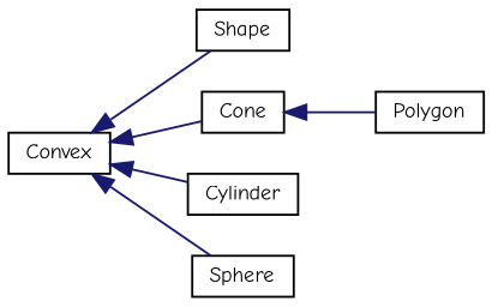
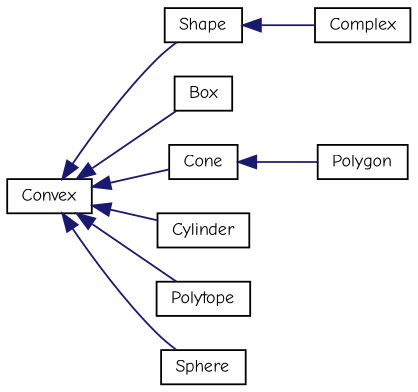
  digraph {
    fontname="Comic Neue"
    rankdir=LR
    node [color=black fillcolor=white fontname="Comic Neue" fontsize=10 shape=record style=filled]
    edge [color=midnightblue dir=back fontname="Comic Neue" fontsize=10 labelfontname=Helvetica labelfontsize=10 style=solid]
    n1 [height=0.2 label=Shape width=0.4]
+   n2 [height=0.2 label=Complex width=0.4]
    n3 [height=0.2 label=Convex width=0.4]
+   n4 [height=0.2 label=Box width=0.4]
    n5 [height=0.2 label=Cone width=0.4]
    n6 [height=0.2 label=Cylinder width=0.4]
+   n7 [height=0.2 label=Polytope width=0.4]
    n8 [height=0.2 label=Sphere width=0.4]
    n9 [height=0.2 label=Polygon width=0.4]
+   n1 -> n2
    n3 -> n1
+   n3 -> n4
    n3 -> n5
    n3 -> n6
+   n3 -> n7
    n3 -> n8
    n5 -> n9
  }
